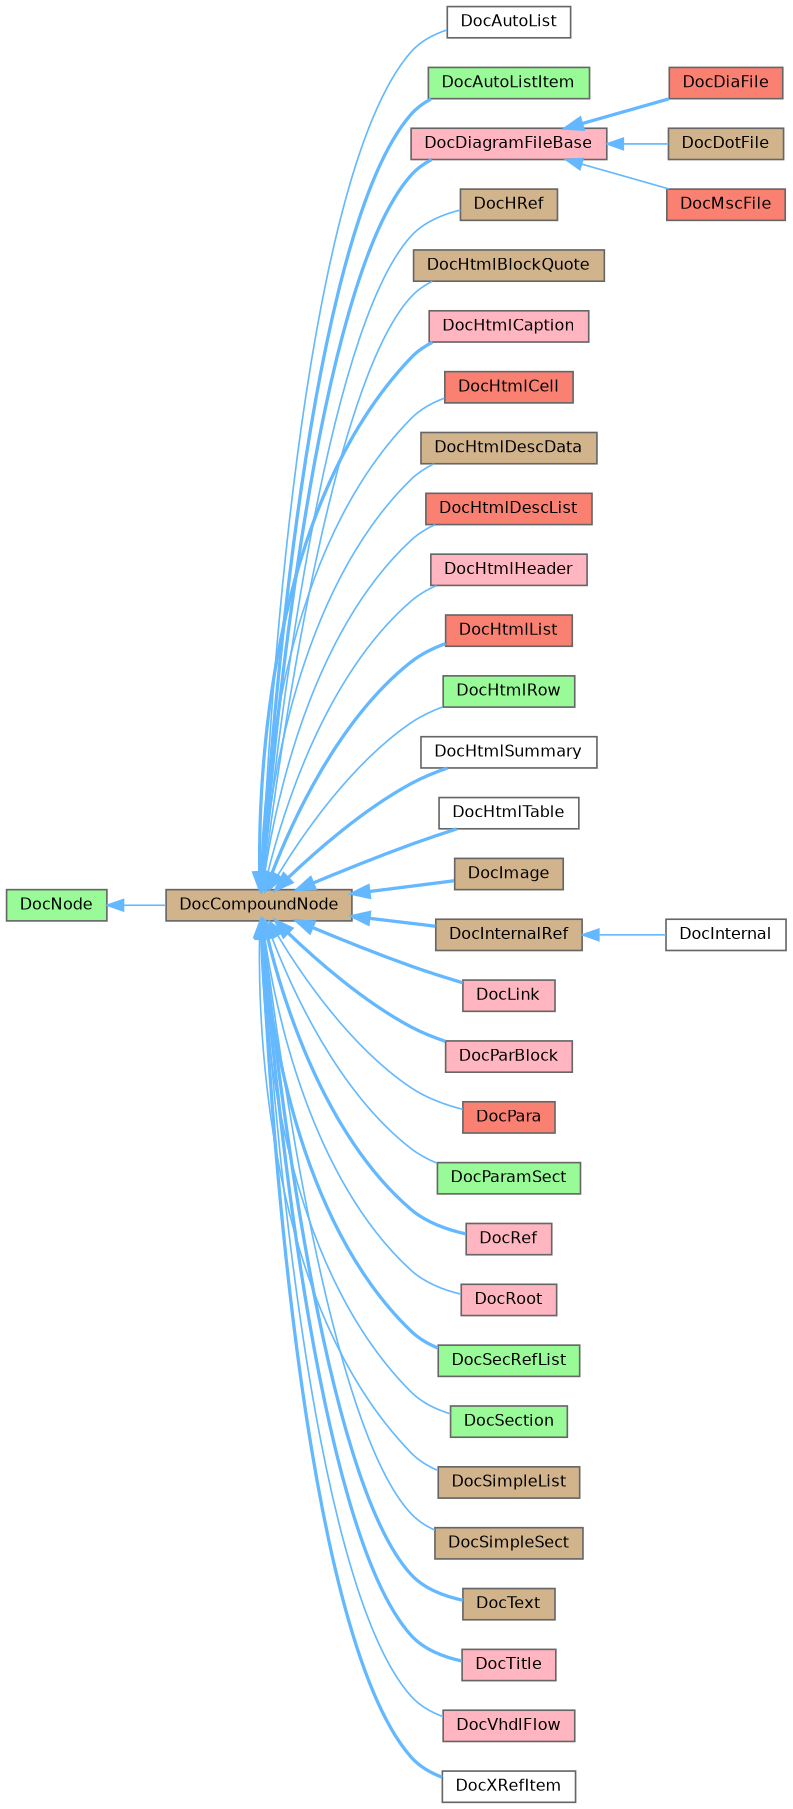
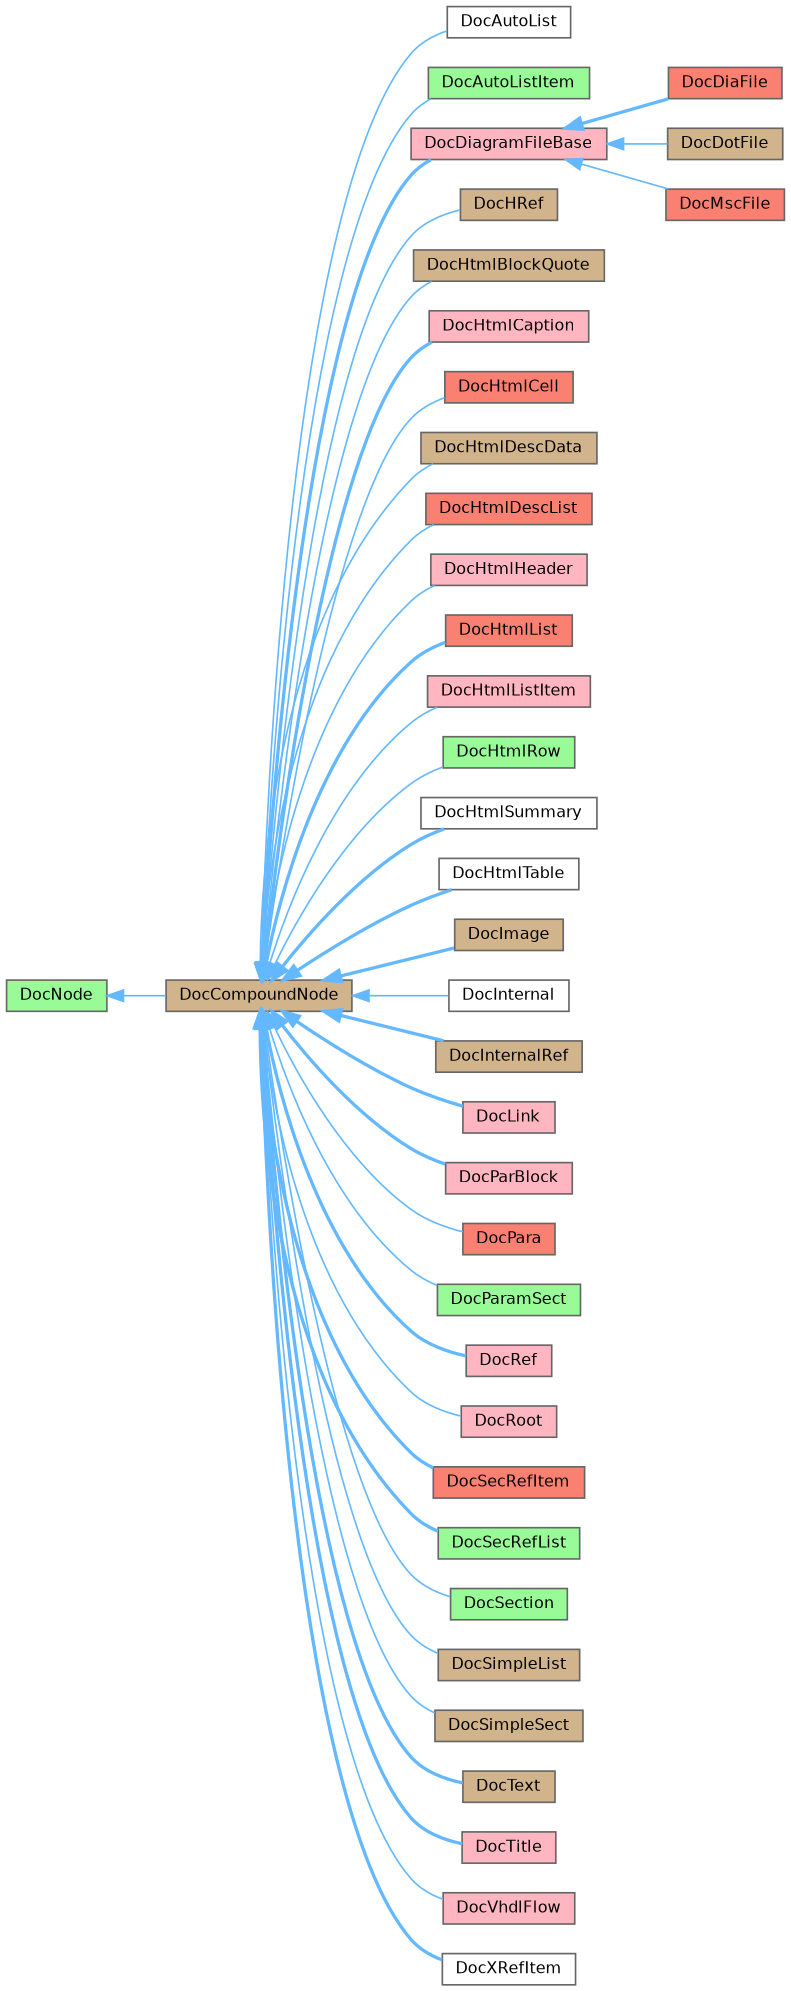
  digraph {
    rankdir=LR
    node [color=gray40 fillcolor=tan fontname=Helvetica fontsize=10 shape=box style=filled]
    edge [color=steelblue1 dir=back fontname=Helvetica fontsize=10 labelfontname=Helvetica labelfontsize=10 style=solid]
    n1 [fontcolor=black height=0.2 label=DocCompoundNode width=0.4]
    n2 [fillcolor=white height=0.2 label=DocAutoList width=0.4]
    n3 [fillcolor=palegreen height=0.2 label=DocAutoListItem width=0.4]
    n4 [fillcolor=lightpink height=0.2 label=DocDiagramFileBase width=0.4]
    n5 [height=0.2 label=DocHRef width=0.4]
    n6 [height=0.2 label=DocHtmlBlockQuote width=0.4]
    n7 [fillcolor=lightpink height=0.2 label=DocHtmlCaption width=0.4]
    n8 [fillcolor=salmon height=0.2 label=DocHtmlCell width=0.4]
    n9 [height=0.2 label=DocHtmlDescData width=0.4]
    n10 [fillcolor=salmon height=0.2 label=DocHtmlDescList width=0.4]
    n11 [fillcolor=lightpink height=0.2 label=DocHtmlHeader width=0.4]
    n12 [fillcolor=salmon height=0.2 label=DocHtmlList width=0.4]
+   n13 [fillcolor=lightpink height=0.2 label=DocHtmlListItem width=0.4]
    n14 [fillcolor=palegreen height=0.2 label=DocHtmlRow width=0.4]
    n15 [fillcolor=white height=0.2 label=DocHtmlSummary width=0.4]
    n16 [fillcolor=white height=0.2 label=DocHtmlTable width=0.4]
    n17 [height=0.2 label=DocImage width=0.4]
    n18 [fillcolor=white height=0.2 label=DocInternal width=0.4]
    n19 [height=0.2 label=DocInternalRef width=0.4]
    n20 [fillcolor=lightpink height=0.2 label=DocLink width=0.4]
    n21 [fillcolor=lightpink height=0.2 label=DocParBlock width=0.4]
    n22 [fillcolor=salmon height=0.2 label=DocPara width=0.4]
    n23 [fillcolor=palegreen height=0.2 label=DocParamSect width=0.4]
    n24 [fillcolor=lightpink height=0.2 label=DocRef width=0.4]
    n25 [fillcolor=lightpink height=0.2 label=DocRoot width=0.4]
+   n26 [fillcolor=salmon height=0.2 label=DocSecRefItem width=0.4]
    n27 [fillcolor=palegreen height=0.2 label=DocSecRefList width=0.4]
    n28 [fillcolor=palegreen height=0.2 label=DocSection width=0.4]
    n29 [height=0.2 label=DocSimpleList width=0.4]
    n30 [height=0.2 label=DocSimpleSect width=0.4]
    n31 [height=0.2 label=DocText width=0.4]
    n32 [fillcolor=lightpink height=0.2 label=DocTitle width=0.4]
    n33 [fillcolor=lightpink height=0.2 label=DocVhdlFlow width=0.4]
    n34 [fillcolor=white height=0.2 label=DocXRefItem width=0.4]
    n35 [fillcolor=salmon height=0.2 label=DocDiaFile width=0.4]
    n36 [height=0.2 label=DocDotFile width=0.4]
    n37 [fillcolor=salmon height=0.2 label=DocMscFile width=0.4]
    n38 [fillcolor=palegreen height=0.2 label=DocNode width=0.4]
    n1 -> n2
-   n1 -> n3 [style=bold]
+   n1 -> n3
    n1 -> n4 [style=bold]
    n1 -> n5
    n1 -> n6
    n1 -> n7 [style=bold]
    n1 -> n8
    n1 -> n9
    n1 -> n10
    n1 -> n11
    n1 -> n12 [style=bold]
+   n1 -> n13
    n1 -> n14
    n1 -> n15 [style=bold]
    n1 -> n16 [style=bold]
    n1 -> n17 [style=bold]
-   n19 -> n18
+   n1 -> n18
    n1 -> n19 [style=bold]
    n1 -> n20 [style=bold]
    n1 -> n21 [style=bold]
    n1 -> n22
    n1 -> n23
    n1 -> n24 [style=bold]
    n1 -> n25
+   n1 -> n26 [style=bold]
    n1 -> n27 [style=bold]
    n1 -> n28
    n1 -> n29
    n1 -> n30
    n1 -> n31 [style=bold]
    n1 -> n32 [style=bold]
    n1 -> n33
    n1 -> n34 [style=bold]
    n4 -> n35 [style=bold]
    n4 -> n36
    n4 -> n37
    n38 -> n1
  }
